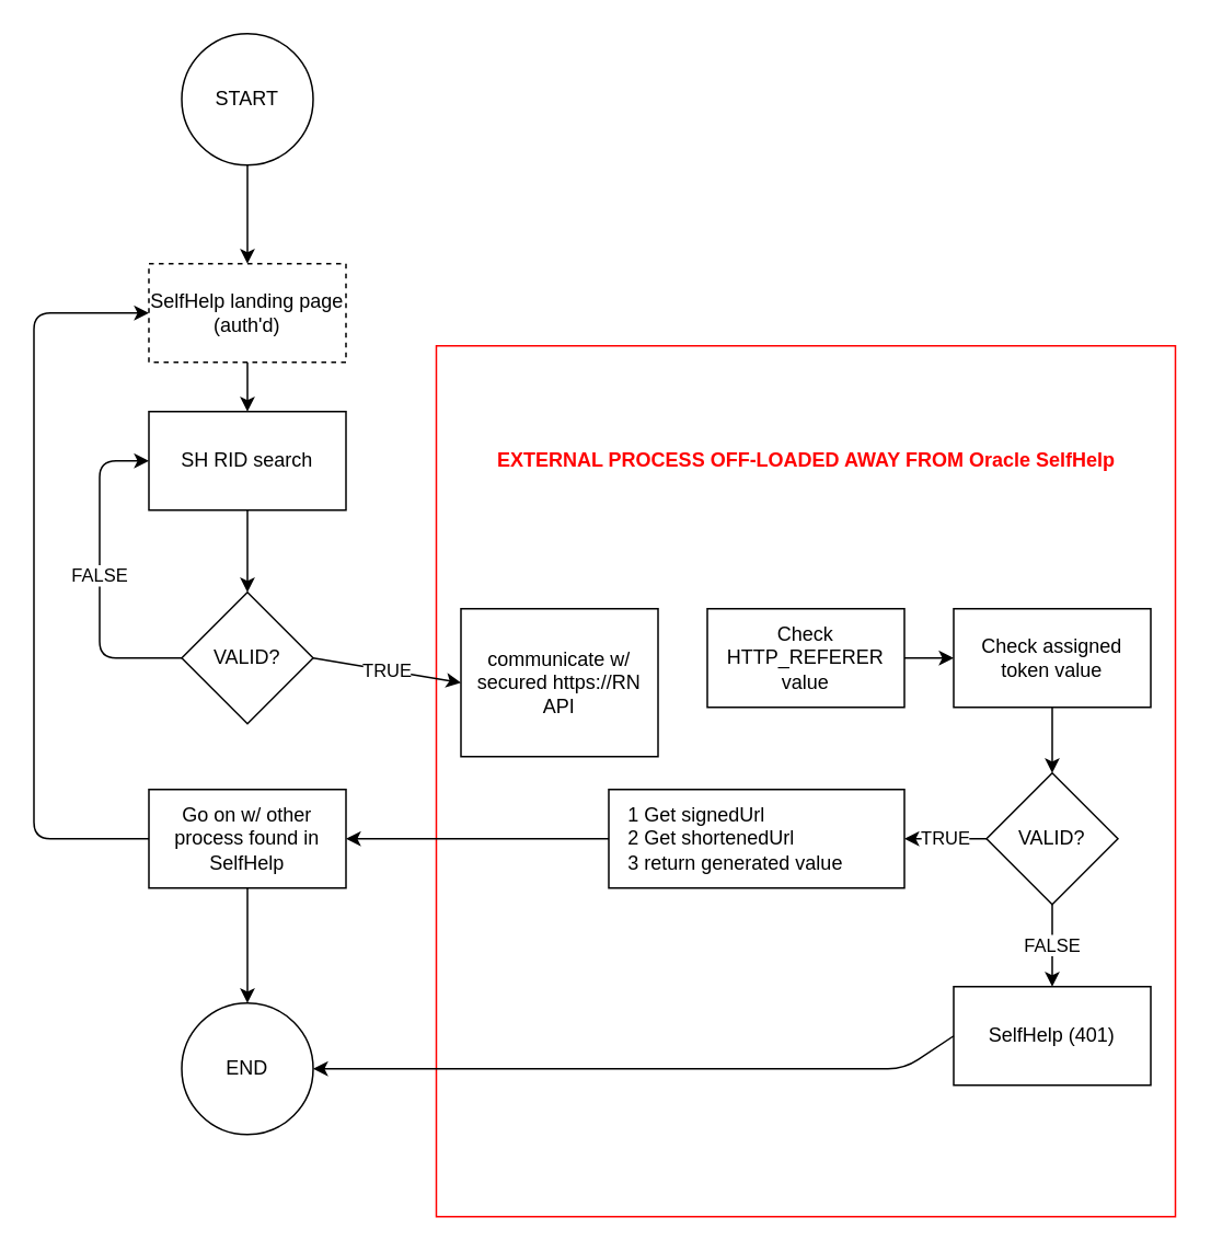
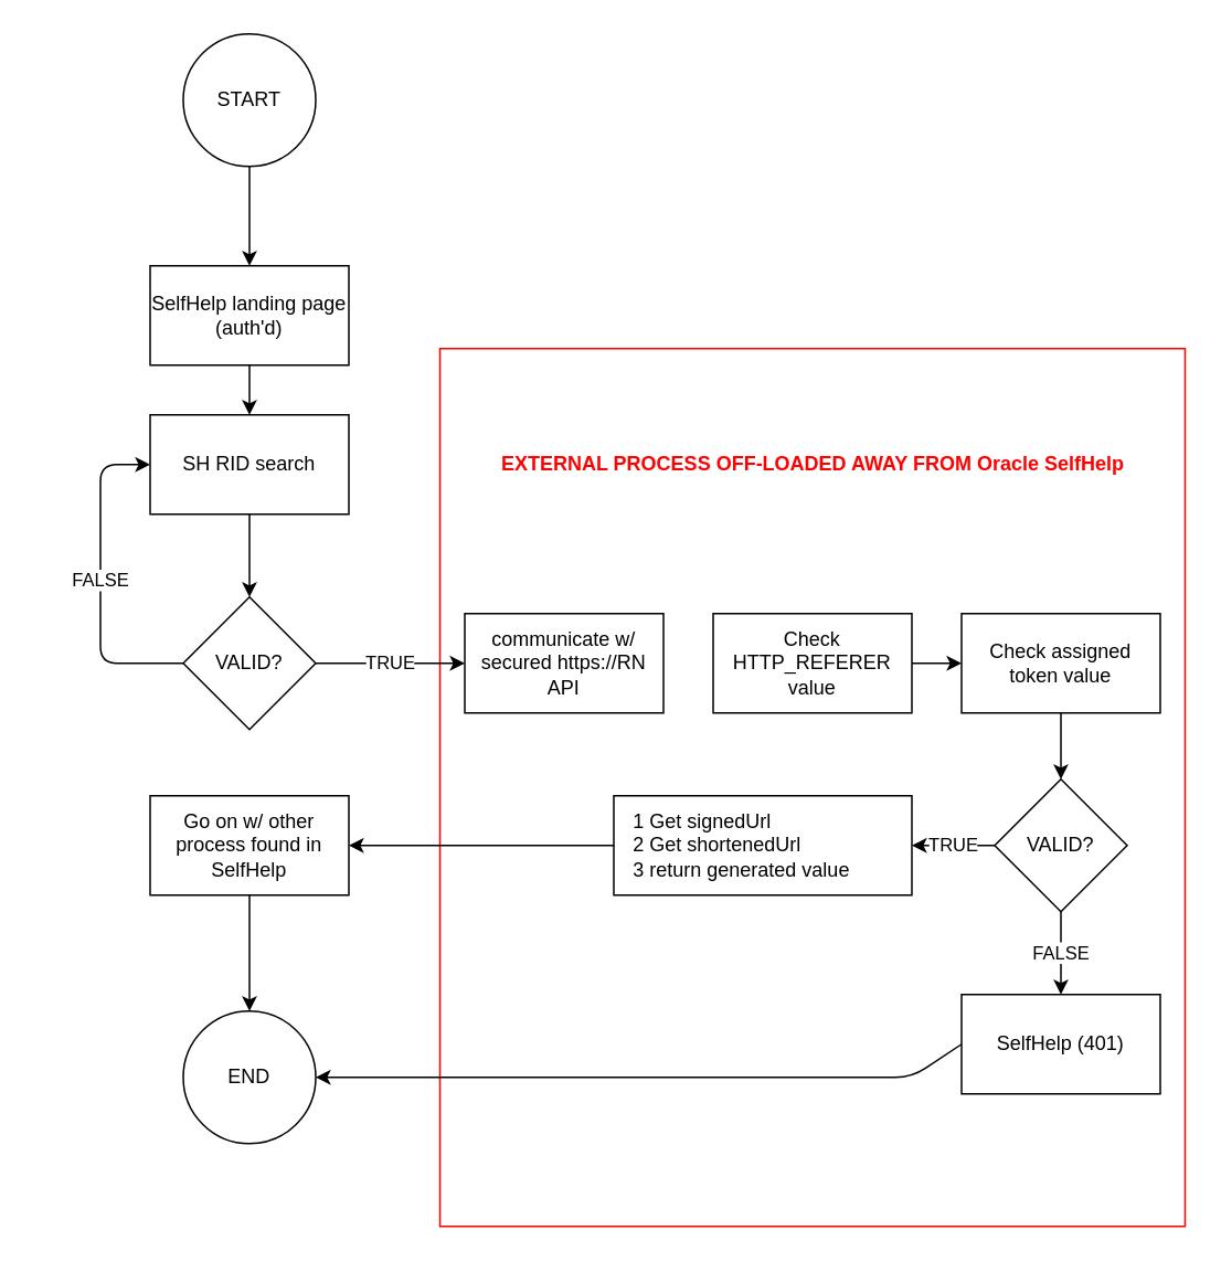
  <mxCell id="0" />
  <mxCell id="1" parent="0" />
  <mxCell id="2" value="" style="rounded=0;whiteSpace=wrap;html=1;align=center;verticalAlign=middle;fillColor=none;strokeColor=#FF0000;" vertex="1" parent="1"><mxGeometry x="265" y="210" width="450" height="530" as="geometry" /></mxCell>
  <mxCell id="3" value="START" style="ellipse;whiteSpace=wrap;html=1;aspect=fixed;" vertex="1" parent="1"><mxGeometry x="110" y="20" width="80" height="80" as="geometry" /></mxCell>
- <mxCell id="4" value="SelfHelp landing page (auth'd)" style="rounded=0;whiteSpace=wrap;html=1;dashed=1;" vertex="1" parent="1"><mxGeometry x="90" y="160" width="120" height="60" as="geometry" /></mxCell>
+ <mxCell id="4" value="SelfHelp landing page (auth'd)" style="rounded=0;whiteSpace=wrap;html=1;" vertex="1" parent="1"><mxGeometry x="90" y="160" width="120" height="60" as="geometry" /></mxCell>
  <mxCell id="5" value="SH RID search" style="rounded=0;whiteSpace=wrap;html=1;" vertex="1" parent="1"><mxGeometry x="90" y="250" width="120" height="60" as="geometry" /></mxCell>
  <mxCell id="6" value="VALID?" style="rhombus;whiteSpace=wrap;html=1;" vertex="1" parent="1"><mxGeometry x="110" y="360" width="80" height="80" as="geometry" /></mxCell>
  <mxCell id="7" value="" style="endArrow=classic;html=1;exitX=0.5;exitY=1;exitDx=0;exitDy=0;entryX=0.5;entryY=0;entryDx=0;entryDy=0;" edge="1" parent="1" source="3" target="4"><mxGeometry width="50" height="50" relative="1" as="geometry"><mxPoint x="330" y="100" as="sourcePoint" /><mxPoint x="380" y="50" as="targetPoint" /></mxGeometry></mxCell>
  <mxCell id="8" value="" style="endArrow=classic;html=1;exitX=0.5;exitY=1;exitDx=0;exitDy=0;entryX=0.5;entryY=0;entryDx=0;entryDy=0;" edge="1" parent="1" source="4" target="5"><mxGeometry width="50" height="50" relative="1" as="geometry"><mxPoint x="340" y="160" as="sourcePoint" /><mxPoint x="390" y="110" as="targetPoint" /></mxGeometry></mxCell>
  <mxCell id="9" value="" style="endArrow=classic;html=1;exitX=0.5;exitY=1;exitDx=0;exitDy=0;entryX=0.5;entryY=0;entryDx=0;entryDy=0;" edge="1" parent="1" source="5" target="6"><mxGeometry width="50" height="50" relative="1" as="geometry"><mxPoint x="390" y="270" as="sourcePoint" /><mxPoint x="440" y="220" as="targetPoint" /></mxGeometry></mxCell>
  <mxCell id="10" value="FALSE" style="endArrow=classic;html=1;exitX=0;exitY=0.5;exitDx=0;exitDy=0;entryX=0;entryY=0.5;entryDx=0;entryDy=0;" edge="1" parent="1" source="6" target="5"><mxGeometry width="50" height="50" relative="1" as="geometry"><mxPoint x="-30" y="380" as="sourcePoint" /><mxPoint x="20" y="330" as="targetPoint" /><Array as="points"><mxPoint x="60" y="400" /><mxPoint x="60" y="280" /></Array></mxGeometry></mxCell>
  <mxCell id="11" value="TRUE" style="endArrow=classic;html=1;exitX=1;exitY=0.5;exitDx=0;exitDy=0;entryX=0;entryY=0.5;entryDx=0;entryDy=0;" edge="1" parent="1" source="6" target="12"><mxGeometry width="50" height="50" relative="1" as="geometry"><mxPoint x="220" y="390" as="sourcePoint" /><mxPoint x="250" y="400" as="targetPoint" /></mxGeometry></mxCell>
- <mxCell id="12" value="communicate w/ secured https://RN API" style="rounded=0;whiteSpace=wrap;html=1;" vertex="1" parent="1"><mxGeometry x="280" y="370" width="120" height="90" as="geometry" /></mxCell>
+ <mxCell id="12" value="communicate w/ secured https://RN API" style="rounded=0;whiteSpace=wrap;html=1;" vertex="1" parent="1"><mxGeometry x="280" y="370" width="120" height="60" as="geometry" /></mxCell>
  <mxCell id="13" value="Check HTTP_REFERER value" style="rounded=0;whiteSpace=wrap;html=1;" vertex="1" parent="1"><mxGeometry x="430" y="370" width="120" height="60" as="geometry" /></mxCell>
  <mxCell id="14" value="Check assigned token value" style="rounded=0;whiteSpace=wrap;html=1;" vertex="1" parent="1"><mxGeometry x="580" y="370" width="120" height="60" as="geometry" /></mxCell>
  <mxCell id="15" value="VALID?" style="rhombus;whiteSpace=wrap;html=1;" vertex="1" parent="1"><mxGeometry x="600" y="470" width="80" height="80" as="geometry" /></mxCell>
  <mxCell id="16" value="" style="endArrow=classic;html=1;exitX=1;exitY=0.5;exitDx=0;exitDy=0;entryX=0;entryY=0.5;entryDx=0;entryDy=0;" edge="1" parent="1" source="13" target="14"><mxGeometry width="50" height="50" relative="1" as="geometry"><mxPoint x="540" y="540" as="sourcePoint" /><mxPoint x="590" y="490" as="targetPoint" /></mxGeometry></mxCell>
  <mxCell id="17" value="" style="endArrow=classic;html=1;exitX=0.5;exitY=1;exitDx=0;exitDy=0;entryX=0.5;entryY=0;entryDx=0;entryDy=0;" edge="1" parent="1" source="14" target="15"><mxGeometry width="50" height="50" relative="1" as="geometry"><mxPoint x="430" y="600" as="sourcePoint" /><mxPoint x="480" y="550" as="targetPoint" /></mxGeometry></mxCell>
  <mxCell id="18" value="1 Get signedUrl&lt;br&gt;2 Get shortenedUrl&lt;br&gt;3 return generated value" style="rounded=0;whiteSpace=wrap;html=1;align=left;verticalAlign=middle;spacingLeft=10;" vertex="1" parent="1"><mxGeometry x="370" y="480" width="180" height="60" as="geometry" /></mxCell>
  <mxCell id="19" value="SelfHelp (401)" style="rounded=0;whiteSpace=wrap;html=1;" vertex="1" parent="1"><mxGeometry x="580" y="600" width="120" height="60" as="geometry" /></mxCell>
  <mxCell id="20" value="TRUE" style="endArrow=classic;html=1;exitX=0;exitY=0.5;exitDx=0;exitDy=0;entryX=1;entryY=0.5;entryDx=0;entryDy=0;" edge="1" parent="1" source="15" target="18"><mxGeometry width="50" height="50" relative="1" as="geometry"><mxPoint x="430" y="620" as="sourcePoint" /><mxPoint x="480" y="570" as="targetPoint" /></mxGeometry></mxCell>
  <mxCell id="21" value="" style="endArrow=classic;html=1;exitX=0;exitY=0.5;exitDx=0;exitDy=0;entryX=1;entryY=0.5;entryDx=0;entryDy=0;" edge="1" parent="1" source="18" target="22"><mxGeometry width="50" height="50" relative="1" as="geometry"><mxPoint x="160" y="490" as="sourcePoint" /><mxPoint x="270" y="510" as="targetPoint" /></mxGeometry></mxCell>
  <mxCell id="22" value="Go on w/ other process found in SelfHelp" style="rounded=0;whiteSpace=wrap;html=1;align=center;verticalAlign=middle;" vertex="1" parent="1"><mxGeometry x="90" y="480" width="120" height="60" as="geometry" /></mxCell>
  <mxCell id="23" value="" style="endArrow=classic;html=1;exitX=0.5;exitY=1;exitDx=0;exitDy=0;entryX=0.5;entryY=0;entryDx=0;entryDy=0;" edge="1" parent="1" source="22" target="24"><mxGeometry width="50" height="50" relative="1" as="geometry"><mxPoint x="90" y="610" as="sourcePoint" /><mxPoint x="150" y="590" as="targetPoint" /></mxGeometry></mxCell>
  <mxCell id="24" value="END" style="ellipse;whiteSpace=wrap;html=1;aspect=fixed;align=center;verticalAlign=middle;" vertex="1" parent="1"><mxGeometry x="110" y="610" width="80" height="80" as="geometry" /></mxCell>
  <mxCell id="25" value="" style="endArrow=classic;html=1;exitX=0;exitY=0.5;exitDx=0;exitDy=0;entryX=1;entryY=0.5;entryDx=0;entryDy=0;" edge="1" parent="1" source="19" target="24"><mxGeometry width="50" height="50" relative="1" as="geometry"><mxPoint x="440" y="670" as="sourcePoint" /><mxPoint x="490" y="620" as="targetPoint" /><Array as="points"><mxPoint x="550" y="650" /></Array></mxGeometry></mxCell>
  <mxCell id="26" value="FALSE" style="endArrow=classic;html=1;exitX=0.5;exitY=1;exitDx=0;exitDy=0;entryX=0.5;entryY=0;entryDx=0;entryDy=0;" edge="1" parent="1" source="15" target="19"><mxGeometry width="50" height="50" relative="1" as="geometry"><mxPoint x="530" y="620" as="sourcePoint" /><mxPoint x="610" y="570" as="targetPoint" /></mxGeometry></mxCell>
- <mxCell id="27" value="" style="endArrow=classic;html=1;exitX=0;exitY=0.5;exitDx=0;exitDy=0;entryX=0;entryY=0.5;entryDx=0;entryDy=0;" edge="1" parent="1" source="22" target="4"><mxGeometry width="50" height="50" relative="1" as="geometry"><mxPoint x="0" y="530" as="sourcePoint" /><mxPoint x="50" y="480" as="targetPoint" /><Array as="points"><mxPoint x="20" y="510" /><mxPoint x="20" y="190" /></Array></mxGeometry></mxCell>
  <mxCell id="28" value="&lt;font color=&quot;#ff0000&quot;&gt;EXTERNAL PROCESS OFF-LOADED AWAY FROM Oracle SelfHelp&lt;/font&gt;" style="text;html=1;strokeColor=none;fillColor=none;align=center;verticalAlign=middle;whiteSpace=wrap;rounded=0;fontStyle=1" vertex="1" parent="1"><mxGeometry x="292.5" y="245" width="395" height="70" as="geometry" /></mxCell>
